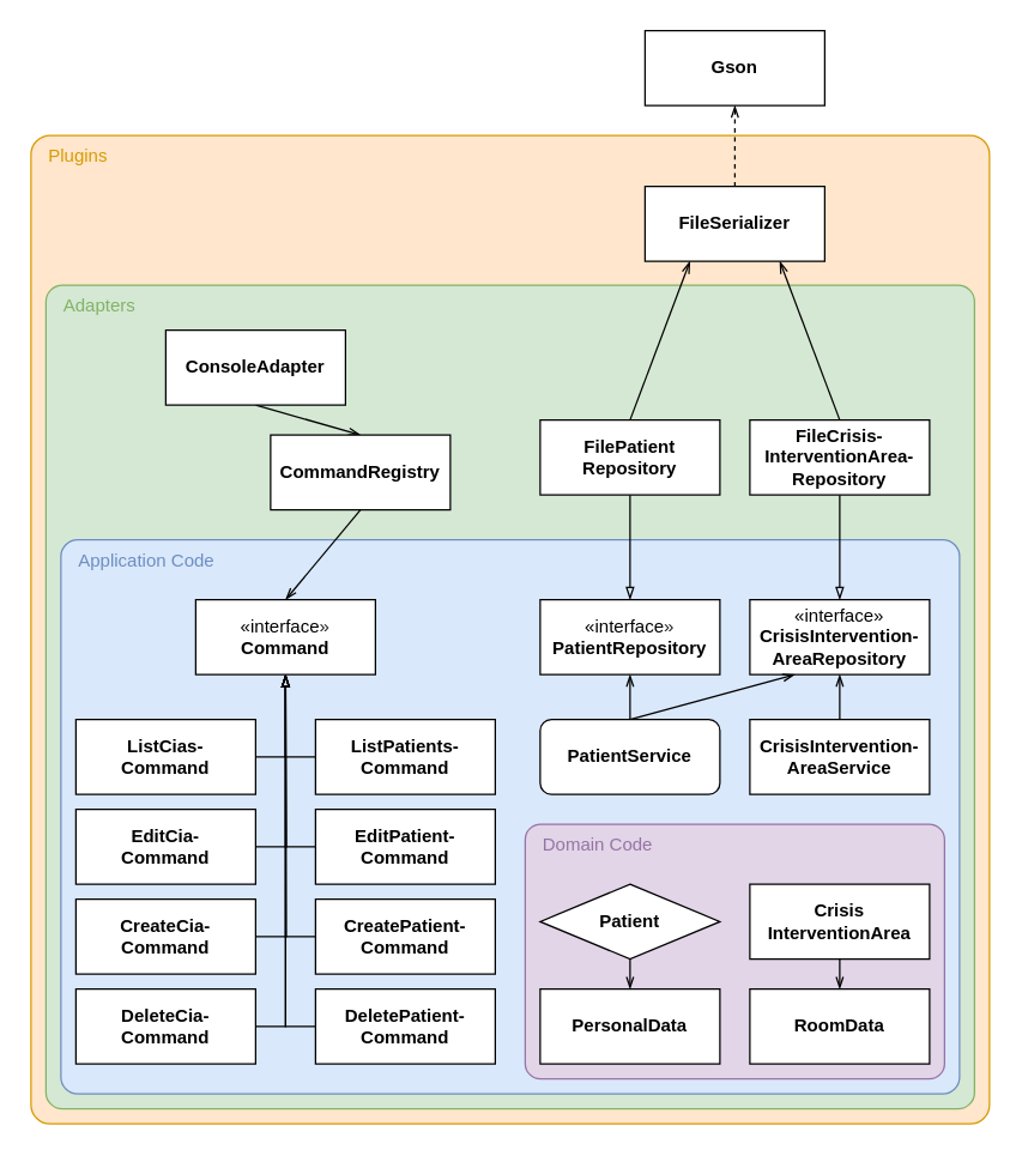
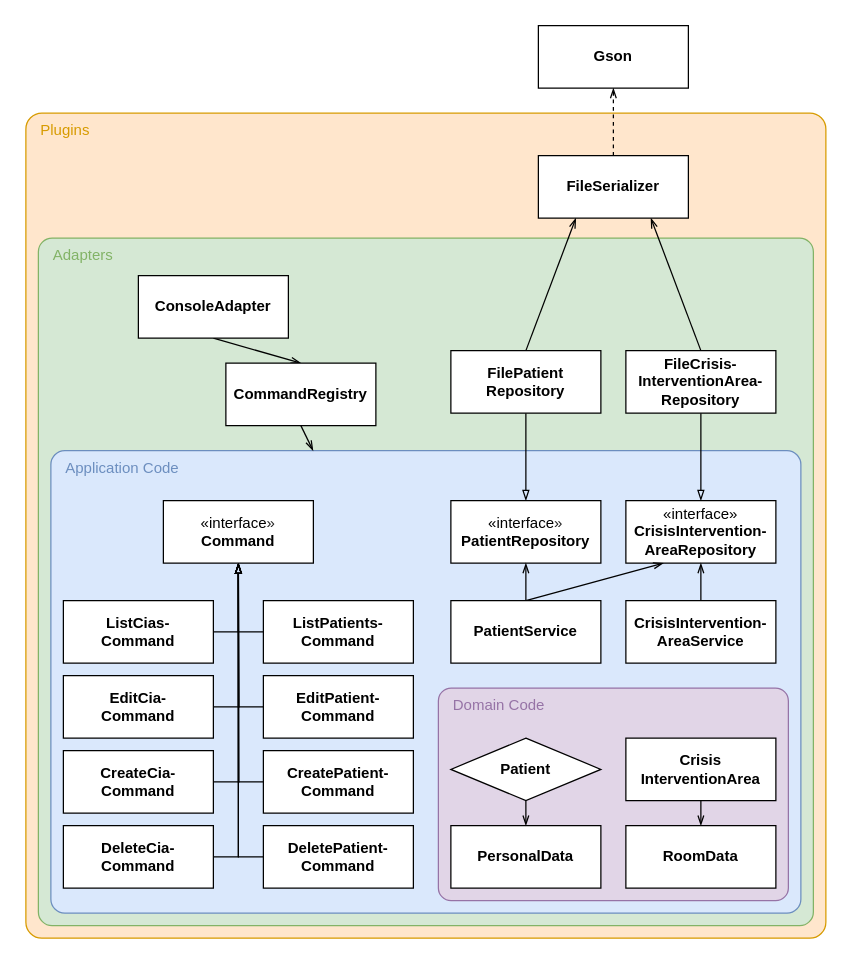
  <mxCell id="0" />
  <mxCell id="1" parent="0" />
  <mxCell id="2" value="&amp;nbsp; &amp;nbsp;Plugins" style="rounded=1;whiteSpace=wrap;html=1;fillColor=#ffe6cc;strokeColor=#D79B00;align=left;verticalAlign=top;fontColor=#D79B00;arcSize=2;" parent="1" vertex="1"><mxGeometry x="20" y="90" width="640" height="660" as="geometry" /></mxCell>
  <mxCell id="3" value="&amp;nbsp; &amp;nbsp;Adapters" style="rounded=1;whiteSpace=wrap;html=1;fillColor=#d5e8d4;strokeColor=#82B366;align=left;verticalAlign=top;fontColor=#82B366;arcSize=2;" parent="1" vertex="1"><mxGeometry x="30" y="190" width="620" height="550" as="geometry" /></mxCell>
  <mxCell id="4" value="&amp;nbsp; &amp;nbsp;Application Code" style="rounded=1;whiteSpace=wrap;html=1;fillColor=#dae8fc;strokeColor=#6c8ebf;align=left;verticalAlign=top;fontColor=#6C8EBF;arcSize=3;" parent="1" vertex="1"><mxGeometry x="40" y="360" width="600" height="370" as="geometry" /></mxCell>
  <mxCell id="5" value="&amp;nbsp; &amp;nbsp;Domain Code" style="rounded=1;whiteSpace=wrap;html=1;fillColor=#e1d5e7;strokeColor=#9673a6;align=left;verticalAlign=top;fontStyle=0;fontColor=#9673A6;arcSize=6;" parent="1" vertex="1"><mxGeometry x="350" y="550" width="280" height="170" as="geometry" /></mxCell>
  <mxCell id="6" value="PersonalData" style="rounded=0;whiteSpace=wrap;html=1;fontStyle=1" parent="1" vertex="1"><mxGeometry x="360" y="660" width="120" height="50" as="geometry" /></mxCell>
  <mxCell id="7" style="rounded=0;orthogonalLoop=1;jettySize=auto;html=1;exitX=0.5;exitY=1;exitDx=0;exitDy=0;entryX=0.5;entryY=0;entryDx=0;entryDy=0;endArrow=openThin;endFill=0;" parent="1" source="8" target="6" edge="1"><mxGeometry relative="1" as="geometry" /></mxCell>
  <mxCell id="8" value="Patient" style="rhombus;whiteSpace=wrap;html=1;fontStyle=1;" parent="1" vertex="1"><mxGeometry x="360" y="590" width="120" height="50" as="geometry" /></mxCell>
  <mxCell id="9" style="rounded=0;orthogonalLoop=1;jettySize=auto;html=1;exitX=0.5;exitY=1;exitDx=0;exitDy=0;entryX=0.5;entryY=0;entryDx=0;entryDy=0;endArrow=openThin;endFill=0;" parent="1" source="10" target="11" edge="1"><mxGeometry relative="1" as="geometry" /></mxCell>
  <mxCell id="10" value="Crisis&lt;div&gt;Intervention&lt;span style=&quot;background-color: transparent; color: light-dark(rgb(0, 0, 0), rgb(255, 255, 255));&quot;&gt;Area&lt;/span&gt;&lt;/div&gt;" style="rounded=0;whiteSpace=wrap;html=1;fontStyle=1" parent="1" vertex="1"><mxGeometry x="500" y="590" width="120" height="50" as="geometry" /></mxCell>
  <mxCell id="11" value="RoomData" style="rounded=0;whiteSpace=wrap;html=1;fontStyle=1" parent="1" vertex="1"><mxGeometry x="500" y="660" width="120" height="50" as="geometry" /></mxCell>
  <mxCell id="12" style="edgeStyle=orthogonalEdgeStyle;rounded=0;orthogonalLoop=1;jettySize=auto;html=1;exitX=0.5;exitY=1;exitDx=0;exitDy=0;entryX=0.5;entryY=0;entryDx=0;entryDy=0;endArrow=blockThin;endFill=0;" parent="1" source="21" target="13" edge="1"><mxGeometry relative="1" as="geometry" /></mxCell>
  <mxCell id="13" value="&lt;div&gt;&lt;font style=&quot;background-color: light-dark(#ffffff, var(--ge-dark-color, #121212));&quot; face=&quot;Helvetica&quot;&gt;&lt;span style=&quot;text-align: left; white-space-collapse: break-spaces;&quot;&gt;«i&lt;/span&gt;nterface&lt;span style=&quot;text-align: left; white-space-collapse: break-spaces; color: rgb(34, 34, 34);&quot;&gt;&lt;font&gt;»&lt;/font&gt;&lt;/span&gt;&lt;/font&gt;&lt;/div&gt;&lt;font&gt;&lt;b style=&quot;background-color: light-dark(#ffffff, var(--ge-dark-color, #121212));&quot;&gt;PatientRepository&lt;/b&gt;&lt;/font&gt;" style="rounded=0;whiteSpace=wrap;html=1;" parent="1" vertex="1"><mxGeometry x="360" y="400" width="120" height="50" as="geometry" /></mxCell>
  <mxCell id="14" style="edgeStyle=orthogonalEdgeStyle;rounded=0;orthogonalLoop=1;jettySize=auto;html=1;exitX=0.5;exitY=1;exitDx=0;exitDy=0;entryX=0.5;entryY=0;entryDx=0;entryDy=0;endArrow=blockThin;endFill=0;" parent="1" source="19" target="15" edge="1"><mxGeometry relative="1" as="geometry" /></mxCell>
  <mxCell id="15" value="&lt;div&gt;&lt;font style=&quot;background-color: light-dark(#ffffff, var(--ge-dark-color, #121212));&quot; face=&quot;Helvetica&quot;&gt;&lt;span style=&quot;text-align: left; white-space-collapse: break-spaces;&quot;&gt;«i&lt;/span&gt;nterface&lt;span style=&quot;text-align: left; white-space-collapse: break-spaces;&quot;&gt;&lt;font style=&quot;&quot;&gt;»&lt;/font&gt;&lt;/span&gt;&lt;/font&gt;&lt;/div&gt;&lt;font&gt;&lt;b style=&quot;background-color: light-dark(#ffffff, var(--ge-dark-color, #121212));&quot;&gt;CrisisIntervention-&lt;/b&gt;&lt;/font&gt;&lt;div&gt;&lt;font&gt;&lt;b style=&quot;background-color: light-dark(#ffffff, var(--ge-dark-color, #121212));&quot;&gt;AreaRepository&lt;/b&gt;&lt;/font&gt;&lt;/div&gt;" style="rounded=0;whiteSpace=wrap;html=1;" parent="1" vertex="1"><mxGeometry x="500" y="400" width="120" height="50" as="geometry" /></mxCell>
  <mxCell id="16" style="rounded=0;orthogonalLoop=1;jettySize=auto;html=1;exitX=0.5;exitY=1;exitDx=0;exitDy=0;entryX=0.5;entryY=0;entryDx=0;entryDy=0;endArrow=openThin;endFill=0;" edge="1" parent="1" source="17" target="48"><mxGeometry relative="1" as="geometry" /></mxCell>
  <mxCell id="17" value="&lt;b&gt;ConsoleAdapter&lt;/b&gt;" style="rounded=0;whiteSpace=wrap;html=1;" parent="1" vertex="1"><mxGeometry x="110" y="220" width="120" height="50" as="geometry" /></mxCell>
  <mxCell id="18" style="rounded=0;orthogonalLoop=1;jettySize=auto;html=1;exitX=0.5;exitY=0;exitDx=0;exitDy=0;entryX=0.75;entryY=1;entryDx=0;entryDy=0;endArrow=openThin;endFill=0;" parent="1" source="19" target="23" edge="1"><mxGeometry relative="1" as="geometry" /></mxCell>
  <mxCell id="19" value="&lt;div&gt;&lt;b style=&quot;color: light-dark(rgb(0, 0, 0), rgb(255, 255, 255)); background-color: light-dark(#ffffff, var(--ge-dark-color, #121212));&quot;&gt;FileCrisis-&lt;/b&gt;&lt;/div&gt;&lt;div&gt;&lt;b style=&quot;color: light-dark(rgb(0, 0, 0), rgb(255, 255, 255)); background-color: light-dark(#ffffff, var(--ge-dark-color, #121212));&quot;&gt;Intervention&lt;/b&gt;&lt;b style=&quot;color: light-dark(rgb(0, 0, 0), rgb(255, 255, 255)); background-color: light-dark(#ffffff, var(--ge-dark-color, #121212));&quot;&gt;Area-&lt;/b&gt;&lt;/div&gt;&lt;div&gt;&lt;b style=&quot;color: light-dark(rgb(0, 0, 0), rgb(255, 255, 255)); background-color: light-dark(#ffffff, var(--ge-dark-color, #121212));&quot;&gt;Repository&lt;/b&gt;&lt;/div&gt;" style="rounded=0;whiteSpace=wrap;html=1;" parent="1" vertex="1"><mxGeometry x="500" y="280" width="120" height="50" as="geometry" /></mxCell>
  <mxCell id="20" style="rounded=0;orthogonalLoop=1;jettySize=auto;html=1;exitX=0.5;exitY=0;exitDx=0;exitDy=0;entryX=0.25;entryY=1;entryDx=0;entryDy=0;endArrow=openThin;endFill=0;" parent="1" source="21" target="23" edge="1"><mxGeometry relative="1" as="geometry" /></mxCell>
  <mxCell id="21" value="&lt;div&gt;&lt;span style=&quot;background-color: rgb(255, 255, 255);&quot;&gt;&lt;b&gt;FilePatient&lt;/b&gt;&lt;/span&gt;&lt;/div&gt;&lt;div&gt;&lt;span style=&quot;background-color: rgb(255, 255, 255);&quot;&gt;&lt;b&gt;Repository&lt;/b&gt;&lt;/span&gt;&lt;/div&gt;" style="rounded=0;whiteSpace=wrap;html=1;" parent="1" vertex="1"><mxGeometry x="360" y="280" width="120" height="50" as="geometry" /></mxCell>
  <mxCell id="22" style="edgeStyle=orthogonalEdgeStyle;rounded=0;orthogonalLoop=1;jettySize=auto;html=1;exitX=0.5;exitY=0;exitDx=0;exitDy=0;entryX=0.5;entryY=1;entryDx=0;entryDy=0;endArrow=openThin;endFill=0;dashed=1;" parent="1" source="23" target="24" edge="1"><mxGeometry relative="1" as="geometry" /></mxCell>
  <mxCell id="23" value="&lt;b&gt;FileSerializer&lt;/b&gt;" style="rounded=0;whiteSpace=wrap;html=1;" parent="1" vertex="1"><mxGeometry x="430" y="124" width="120" height="50" as="geometry" /></mxCell>
  <mxCell id="24" value="&lt;b&gt;Gson&lt;/b&gt;" style="rounded=0;whiteSpace=wrap;html=1;" parent="1" vertex="1"><mxGeometry x="430" y="20" width="120" height="50" as="geometry" /></mxCell>
  <mxCell id="25" style="edgeStyle=orthogonalEdgeStyle;rounded=0;orthogonalLoop=1;jettySize=auto;html=1;exitX=0.5;exitY=0;exitDx=0;exitDy=0;entryX=0.5;entryY=1;entryDx=0;entryDy=0;endArrow=openThin;endFill=0;" edge="1" parent="1" source="27" target="13"><mxGeometry relative="1" as="geometry" /></mxCell>
  <mxCell id="26" style="rounded=0;orthogonalLoop=1;jettySize=auto;html=1;exitX=0.5;exitY=0;exitDx=0;exitDy=0;endArrow=openThin;endFill=0;entryX=0.25;entryY=1;entryDx=0;entryDy=0;" edge="1" parent="1" source="27" target="15"><mxGeometry relative="1" as="geometry"><mxPoint x="560" y="460" as="targetPoint" /></mxGeometry></mxCell>
- <mxCell id="27" value="PatientService" style="whiteSpace=wrap;html=1;fontStyle=1;rounded=1;" vertex="1" parent="1"><mxGeometry x="360" y="480" width="120" height="50" as="geometry" /></mxCell>
+ <mxCell id="27" value="PatientService" style="rounded=0;whiteSpace=wrap;html=1;fontStyle=1" vertex="1" parent="1"><mxGeometry x="360" y="480" width="120" height="50" as="geometry" /></mxCell>
  <mxCell id="28" style="edgeStyle=orthogonalEdgeStyle;rounded=0;orthogonalLoop=1;jettySize=auto;html=1;exitX=0.5;exitY=0;exitDx=0;exitDy=0;entryX=0.5;entryY=1;entryDx=0;entryDy=0;endArrow=openThin;endFill=0;" edge="1" parent="1" source="29" target="15"><mxGeometry relative="1" as="geometry" /></mxCell>
  <mxCell id="29" value="CrisisIntervention-&lt;div&gt;AreaService&lt;/div&gt;" style="rounded=0;whiteSpace=wrap;html=1;fontStyle=1" vertex="1" parent="1"><mxGeometry x="500" y="480" width="120" height="50" as="geometry" /></mxCell>
  <mxCell id="30" style="edgeStyle=orthogonalEdgeStyle;rounded=0;orthogonalLoop=1;jettySize=auto;html=1;exitX=1;exitY=0.5;exitDx=0;exitDy=0;endArrow=blockThin;endFill=0;" edge="1" parent="1" source="31"><mxGeometry relative="1" as="geometry"><mxPoint x="190" y="450" as="targetPoint" /></mxGeometry></mxCell>
  <mxCell id="31" value="CreateCia-Command" style="rounded=0;whiteSpace=wrap;html=1;fontStyle=1" vertex="1" parent="1"><mxGeometry x="50" y="600" width="120" height="50" as="geometry" /></mxCell>
  <mxCell id="32" style="edgeStyle=orthogonalEdgeStyle;rounded=0;orthogonalLoop=1;jettySize=auto;html=1;exitX=0;exitY=0.5;exitDx=0;exitDy=0;entryX=0.5;entryY=1;entryDx=0;entryDy=0;endArrow=blockThin;endFill=0;" edge="1" parent="1" source="33" target="46"><mxGeometry relative="1" as="geometry" /></mxCell>
  <mxCell id="33" value="CreatePatient-&lt;div&gt;Command&lt;/div&gt;" style="rounded=0;whiteSpace=wrap;html=1;fontStyle=1" vertex="1" parent="1"><mxGeometry x="210" y="600" width="120" height="50" as="geometry" /></mxCell>
  <mxCell id="34" style="edgeStyle=orthogonalEdgeStyle;rounded=0;orthogonalLoop=1;jettySize=auto;html=1;exitX=1;exitY=0.5;exitDx=0;exitDy=0;entryX=0.5;entryY=1;entryDx=0;entryDy=0;endArrow=blockThin;endFill=0;" edge="1" parent="1" source="35" target="46"><mxGeometry relative="1" as="geometry" /></mxCell>
  <mxCell id="35" value="DeleteCia-&lt;div&gt;Command&lt;/div&gt;" style="rounded=0;whiteSpace=wrap;html=1;fontStyle=1" vertex="1" parent="1"><mxGeometry x="50" y="660" width="120" height="50" as="geometry" /></mxCell>
  <mxCell id="36" style="edgeStyle=orthogonalEdgeStyle;rounded=0;orthogonalLoop=1;jettySize=auto;html=1;exitX=0;exitY=0.5;exitDx=0;exitDy=0;endArrow=blockThin;endFill=0;" edge="1" parent="1" source="37"><mxGeometry relative="1" as="geometry"><mxPoint x="190" y="450" as="targetPoint" /></mxGeometry></mxCell>
  <mxCell id="37" value="DeletePatient-&lt;div&gt;Command&lt;/div&gt;" style="rounded=0;whiteSpace=wrap;html=1;fontStyle=1" vertex="1" parent="1"><mxGeometry x="210" y="660" width="120" height="50" as="geometry" /></mxCell>
  <mxCell id="38" style="edgeStyle=orthogonalEdgeStyle;rounded=0;orthogonalLoop=1;jettySize=auto;html=1;exitX=0;exitY=0.5;exitDx=0;exitDy=0;endArrow=blockThin;endFill=0;" edge="1" parent="1" source="39"><mxGeometry relative="1" as="geometry"><mxPoint x="190" y="450" as="targetPoint" /></mxGeometry></mxCell>
  <mxCell id="39" value="EditPatient-&lt;div&gt;Command&lt;/div&gt;" style="rounded=0;whiteSpace=wrap;html=1;fontStyle=1" vertex="1" parent="1"><mxGeometry x="210" y="540" width="120" height="50" as="geometry" /></mxCell>
  <mxCell id="40" style="edgeStyle=orthogonalEdgeStyle;rounded=0;orthogonalLoop=1;jettySize=auto;html=1;exitX=0;exitY=0.5;exitDx=0;exitDy=0;entryX=0.5;entryY=1;entryDx=0;entryDy=0;endArrow=blockThin;endFill=0;" edge="1" parent="1" source="41" target="46"><mxGeometry relative="1" as="geometry" /></mxCell>
  <mxCell id="41" value="ListPatients-&lt;div&gt;Command&lt;/div&gt;" style="rounded=0;whiteSpace=wrap;html=1;fontStyle=1" vertex="1" parent="1"><mxGeometry x="210" y="480" width="120" height="50" as="geometry" /></mxCell>
  <mxCell id="42" style="edgeStyle=orthogonalEdgeStyle;rounded=0;orthogonalLoop=1;jettySize=auto;html=1;exitX=1;exitY=0.5;exitDx=0;exitDy=0;endArrow=blockThin;endFill=0;" edge="1" parent="1" source="43"><mxGeometry relative="1" as="geometry"><mxPoint x="190" y="450" as="targetPoint" /></mxGeometry></mxCell>
  <mxCell id="43" value="EditCia-&lt;div&gt;Command&lt;/div&gt;" style="rounded=0;whiteSpace=wrap;html=1;fontStyle=1" vertex="1" parent="1"><mxGeometry x="50" y="540" width="120" height="50" as="geometry" /></mxCell>
  <mxCell id="44" style="edgeStyle=orthogonalEdgeStyle;rounded=0;orthogonalLoop=1;jettySize=auto;html=1;exitX=1;exitY=0.5;exitDx=0;exitDy=0;entryX=0.5;entryY=1;entryDx=0;entryDy=0;endArrow=blockThin;endFill=0;" edge="1" parent="1" source="45" target="46"><mxGeometry relative="1" as="geometry" /></mxCell>
  <mxCell id="45" value="ListCias-&lt;div&gt;Command&lt;/div&gt;" style="rounded=0;whiteSpace=wrap;html=1;fontStyle=1" vertex="1" parent="1"><mxGeometry x="50" y="480" width="120" height="50" as="geometry" /></mxCell>
  <mxCell id="46" value="&lt;div&gt;&lt;font style=&quot;background-color: light-dark(#ffffff, var(--ge-dark-color, #121212));&quot; face=&quot;Helvetica&quot;&gt;&lt;span style=&quot;text-align: left; white-space-collapse: break-spaces;&quot;&gt;«i&lt;/span&gt;nterface&lt;span style=&quot;text-align: left; white-space-collapse: break-spaces; color: rgb(34, 34, 34);&quot;&gt;&lt;font&gt;»&lt;/font&gt;&lt;/span&gt;&lt;/font&gt;&lt;/div&gt;&lt;font&gt;&lt;b style=&quot;background-color: light-dark(#ffffff, var(--ge-dark-color, #121212));&quot;&gt;Command&lt;/b&gt;&lt;/font&gt;" style="rounded=0;whiteSpace=wrap;html=1;" vertex="1" parent="1"><mxGeometry x="130" y="400" width="120" height="50" as="geometry" /></mxCell>
- <mxCell id="47" style="rounded=0;orthogonalLoop=1;jettySize=auto;html=1;exitX=0.5;exitY=1;exitDx=0;exitDy=0;entryX=0.5;entryY=0;entryDx=0;entryDy=0;endArrow=openThin;endFill=0;" edge="1" parent="1" source="48" target="46"><mxGeometry relative="1" as="geometry" /></mxCell>
+ <mxCell id="47" style="rounded=0;orthogonalLoop=1;jettySize=auto;html=1;exitX=0.5;exitY=1;exitDx=0;exitDy=0;endArrow=openThin;endFill=0;" edge="1" parent="1" source="48" target="4"><mxGeometry relative="1" as="geometry" /></mxCell>
  <mxCell id="48" value="&lt;b&gt;CommandRegistry&lt;/b&gt;" style="rounded=0;whiteSpace=wrap;html=1;" vertex="1" parent="1"><mxGeometry x="180" y="290" width="120" height="50" as="geometry" /></mxCell>
